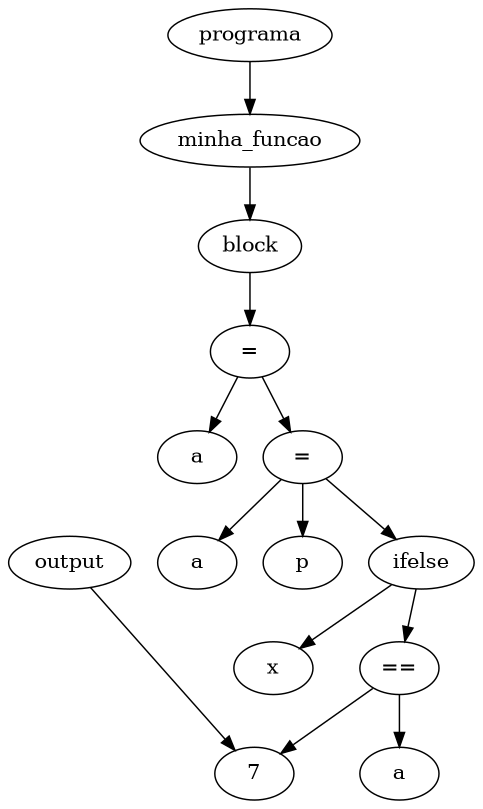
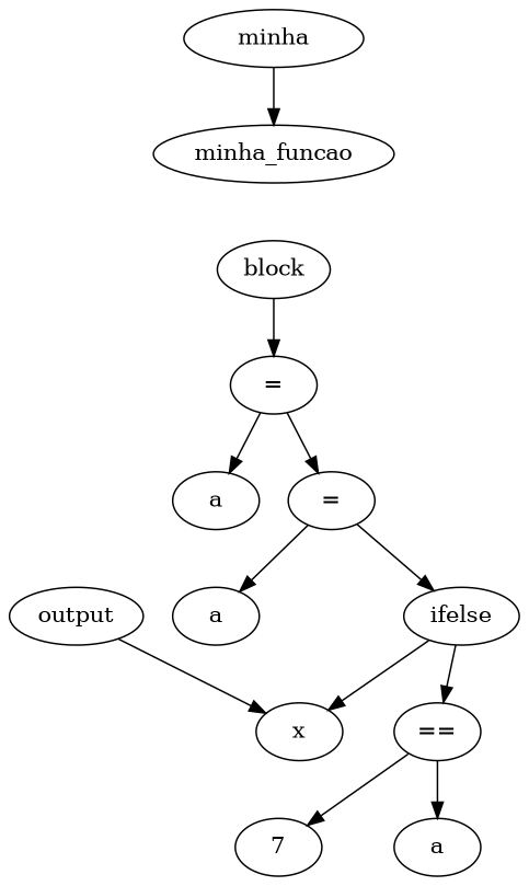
  digraph {
    n1 [label="="]
    n2 [label=a]
    n3 [label="="]
    n4 [label=a]
-   n5 [label=p]
    n6 [label=ifelse]
    n7 [label="=="]
    n8 [label=x]
    n9 [label=a]
    n10 [label=7]
    n11 [label=output]
    n12 [label=block]
    n13 [label=minha_funcao]
-   n14 [label=programa]
+   n14 [label=minha]
    n1 -> n2
    n1 -> n3
    n3 -> n4
-   n3 -> n5
    n3 -> n6
    n6 -> n7
    n6 -> n8
    n7 -> n9
    n7 -> n10
-   n11 -> n10
+   n11 -> n8
    n12 -> n1
-   n13 -> n12
    n14 -> n13
  }
